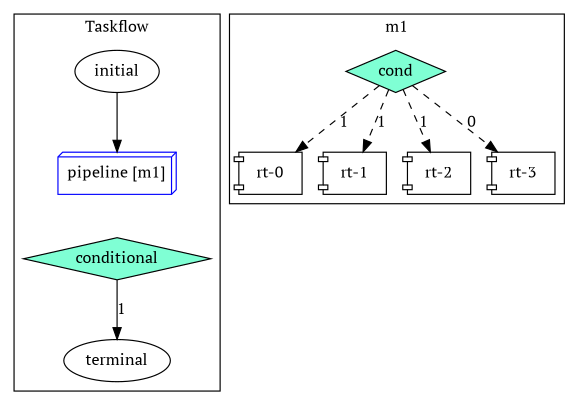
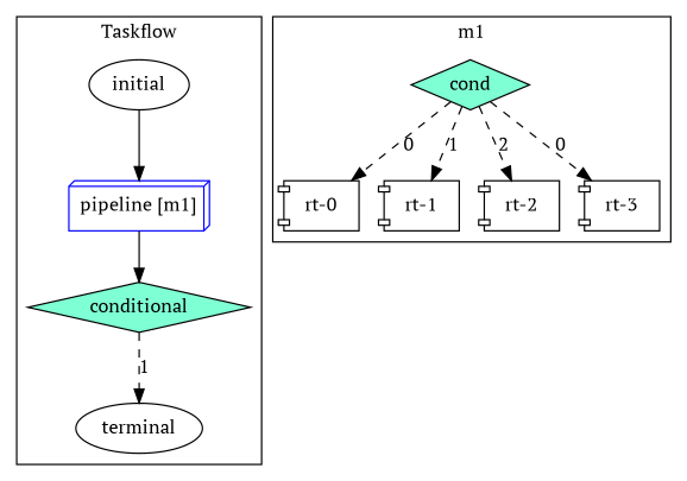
  digraph {
    fontname="PT Serif"
    node [fontname="PT Serif" shape=component]
    edge [fontname="PT Serif" style=dashed]
    n1 [label=initial shape=""]
    n2 [color=blue label="pipeline [m1]" shape=box3d]
    n3 [color=black fillcolor=aquamarine label=conditional shape=diamond style=filled]
    n4 [label=terminal shape=""]
    n5 [color=black fillcolor=aquamarine label=cond shape=diamond style=filled]
    n6 [label="rt-0"]
    n7 [label="rt-1"]
    n8 [label="rt-2"]
    n9 [label="rt-3"]
    subgraph cluster_1 {
      label=Taskflow
      n1
      n2
      n3
      n4
    }
    subgraph cluster_2 {
      label=m1
      n5
      n6
      n7
      n8
      n9
    }
    n1 -> n2 [style=""]
-   n3 -> n4 [label=1 style=solid]
-   n5 -> n6 [label=1]
+   n2 -> n3 [style=""]
+   n3 -> n4 [label=1]
+   n5 -> n6 [label=0]
    n5 -> n7 [label=1]
-   n5 -> n8 [label=1]
+   n5 -> n8 [label=2]
    n5 -> n9 [label=0]
  }
